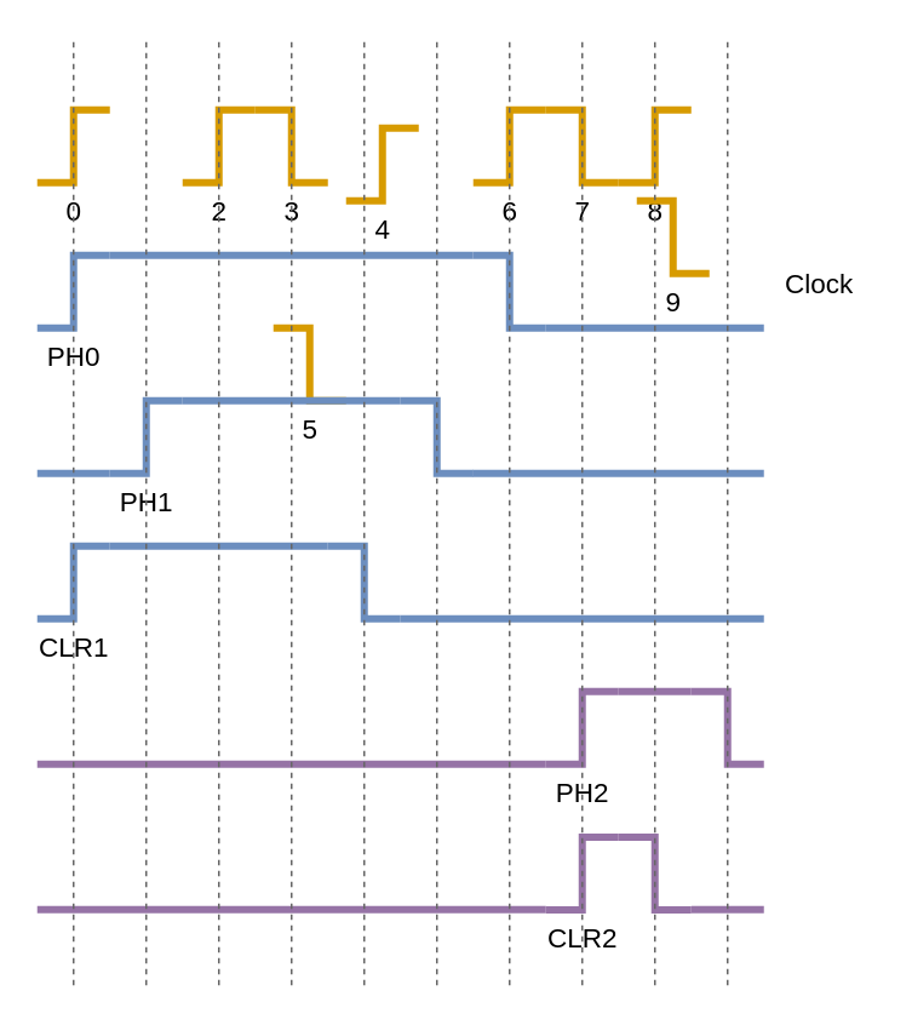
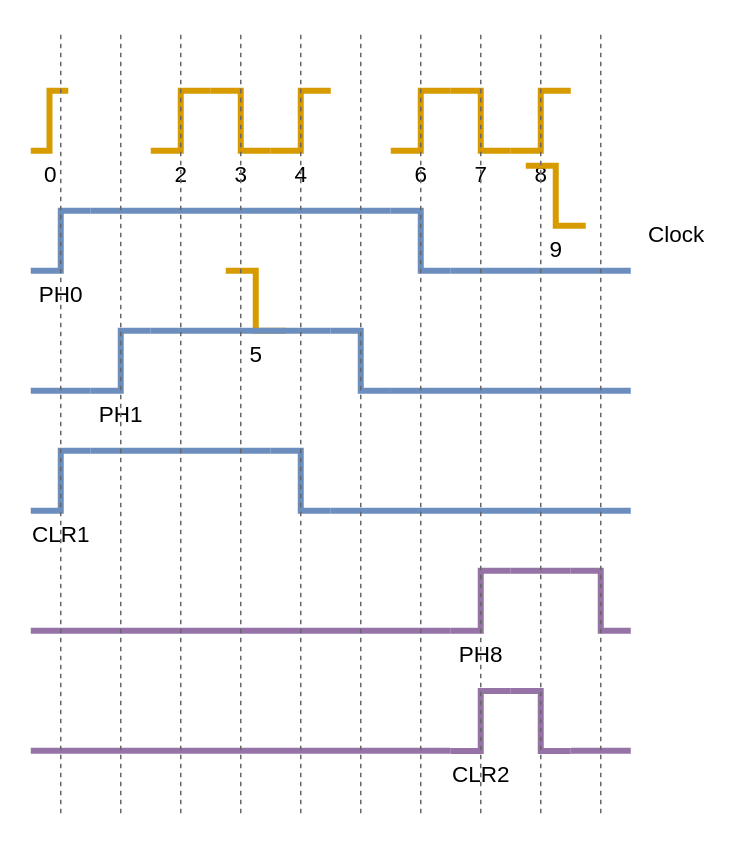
  <mxCell id="0" />
  <mxCell id="1" parent="0" />
- <mxCell id="2" value="0" style="pointerEvents=1;verticalLabelPosition=bottom;shadow=0;dashed=0;align=center;fillColor=#ffe6cc;html=1;verticalAlign=top;strokeWidth=4;shape=mxgraph.electrical.waveforms.step_1;fontStyle=0;fontSize=15;strokeColor=#d79b00;" parent="1" vertex="1"><mxGeometry x="20" y="60" width="40" height="40" as="geometry" /></mxCell>
+ <mxCell id="2" value="0" style="pointerEvents=1;verticalLabelPosition=bottom;shadow=0;dashed=0;align=center;fillColor=#ffe6cc;html=1;verticalAlign=top;strokeWidth=4;shape=mxgraph.electrical.waveforms.step_1;fontStyle=0;fontSize=15;strokeColor=#d79b00;" parent="1" vertex="1"><mxGeometry x="20" y="60" width="25" height="40" as="geometry" /></mxCell>
  <mxCell id="3" value="2" style="pointerEvents=1;verticalLabelPosition=bottom;shadow=0;dashed=0;align=center;fillColor=#ffe6cc;html=1;verticalAlign=top;strokeWidth=4;shape=mxgraph.electrical.waveforms.step_1;fontStyle=0;fontSize=15;strokeColor=#d79b00;" parent="1" vertex="1"><mxGeometry x="100" y="60" width="40" height="40" as="geometry" /></mxCell>
  <mxCell id="4" value="3" style="pointerEvents=1;verticalLabelPosition=bottom;shadow=0;dashed=0;align=center;fillColor=#ffe6cc;html=1;verticalAlign=top;strokeWidth=4;shape=mxgraph.electrical.waveforms.step_2;fontSize=15;fontStyle=0;strokeColor=#d79b00;" parent="1" vertex="1"><mxGeometry x="140" y="60" width="40" height="40" as="geometry" /></mxCell>
- <mxCell id="5" value="4" style="pointerEvents=1;verticalLabelPosition=bottom;shadow=0;dashed=0;align=center;fillColor=#ffe6cc;html=1;verticalAlign=top;strokeWidth=4;shape=mxgraph.electrical.waveforms.step_1;fontStyle=0;fontSize=15;strokeColor=#d79b00;" parent="1" vertex="1"><mxGeometry x="190" y="70" width="40" height="40" as="geometry" /></mxCell>
+ <mxCell id="5" value="4" style="pointerEvents=1;verticalLabelPosition=bottom;shadow=0;dashed=0;align=center;fillColor=#ffe6cc;html=1;verticalAlign=top;strokeWidth=4;shape=mxgraph.electrical.waveforms.step_1;fontStyle=0;fontSize=15;strokeColor=#d79b00;" parent="1" vertex="1"><mxGeometry x="180" y="60" width="40" height="40" as="geometry" /></mxCell>
  <mxCell id="6" value="5" style="pointerEvents=1;verticalLabelPosition=bottom;shadow=0;dashed=0;align=center;fillColor=#ffe6cc;html=1;verticalAlign=top;strokeWidth=4;shape=mxgraph.electrical.waveforms.step_2;fontSize=15;fontStyle=0;strokeColor=#d79b00;" parent="1" vertex="1"><mxGeometry x="150" y="180" width="40" height="40" as="geometry" /></mxCell>
  <mxCell id="7" value="6" style="pointerEvents=1;verticalLabelPosition=bottom;shadow=0;dashed=0;align=center;fillColor=#ffe6cc;html=1;verticalAlign=top;strokeWidth=4;shape=mxgraph.electrical.waveforms.step_1;fontStyle=0;fontSize=15;strokeColor=#d79b00;" parent="1" vertex="1"><mxGeometry x="260" y="60" width="40" height="40" as="geometry" /></mxCell>
  <mxCell id="8" value="7" style="pointerEvents=1;verticalLabelPosition=bottom;shadow=0;dashed=0;align=center;fillColor=#ffe6cc;html=1;verticalAlign=top;strokeWidth=4;shape=mxgraph.electrical.waveforms.step_2;fontSize=15;fontStyle=0;strokeColor=#d79b00;" parent="1" vertex="1"><mxGeometry x="300" y="60" width="40" height="40" as="geometry" /></mxCell>
  <mxCell id="9" value="PH0" style="pointerEvents=1;verticalLabelPosition=bottom;shadow=0;dashed=0;align=center;fillColor=#dae8fc;html=1;verticalAlign=top;strokeWidth=4;shape=mxgraph.electrical.waveforms.step_1;fontSize=15;strokeColor=#6c8ebf;fontStyle=0" parent="1" vertex="1"><mxGeometry x="20" y="140" width="40" height="40" as="geometry" /></mxCell>
  <mxCell id="10" value="" style="pointerEvents=1;verticalLabelPosition=bottom;shadow=0;dashed=0;align=center;fillColor=#dae8fc;html=1;verticalAlign=top;strokeWidth=4;shape=mxgraph.electrical.waveforms.step_2;fontSize=15;strokeColor=#6c8ebf;" parent="1" vertex="1"><mxGeometry x="260" y="140" width="40" height="40" as="geometry" /></mxCell>
  <mxCell id="11" value="" style="endArrow=none;html=1;fontSize=15;strokeWidth=4;fillColor=#dae8fc;strokeColor=#6c8ebf;align=center;verticalAlign=top;" parent="1" edge="1"><mxGeometry width="50" height="50" relative="1" as="geometry"><mxPoint x="300" y="180" as="sourcePoint" /><mxPoint x="420" y="180" as="targetPoint" /><Array as="points"><mxPoint x="300" y="180" /></Array></mxGeometry></mxCell>
  <mxCell id="12" value="PH1" style="pointerEvents=1;verticalLabelPosition=bottom;shadow=0;dashed=0;align=center;fillColor=#dae8fc;html=1;verticalAlign=top;strokeWidth=4;shape=mxgraph.electrical.waveforms.step_1;fontSize=15;strokeColor=#6c8ebf;fontStyle=0" parent="1" vertex="1"><mxGeometry x="60" y="220" width="40" height="40" as="geometry" /></mxCell>
  <mxCell id="13" value="" style="pointerEvents=1;verticalLabelPosition=bottom;shadow=0;dashed=0;align=center;fillColor=#dae8fc;html=1;verticalAlign=top;strokeWidth=4;shape=mxgraph.electrical.waveforms.step_2;fontSize=15;strokeColor=#6c8ebf;" parent="1" vertex="1"><mxGeometry x="220" y="220" width="40" height="40" as="geometry" /></mxCell>
  <mxCell id="14" value="" style="endArrow=none;html=1;fontSize=15;strokeWidth=4;fillColor=#dae8fc;strokeColor=#6c8ebf;rounded=0;align=center;verticalAlign=top;" parent="1" edge="1"><mxGeometry width="50" height="50" relative="1" as="geometry"><mxPoint x="100" y="220" as="sourcePoint" /><mxPoint x="220" y="220" as="targetPoint" /><Array as="points" /></mxGeometry></mxCell>
  <mxCell id="15" value="" style="endArrow=none;html=1;fontSize=15;strokeWidth=4;fillColor=#dae8fc;strokeColor=#6c8ebf;rounded=0;align=center;verticalAlign=top;exitX=0.992;exitY=1;exitDx=0;exitDy=0;exitPerimeter=0;" parent="1" source="13" edge="1"><mxGeometry width="50" height="50" relative="1" as="geometry"><mxPoint x="300" y="260" as="sourcePoint" /><mxPoint x="420" y="260" as="targetPoint" /><Array as="points" /></mxGeometry></mxCell>
  <mxCell id="16" value="CLR1" style="pointerEvents=1;verticalLabelPosition=bottom;shadow=0;dashed=0;align=center;fillColor=#dae8fc;html=1;verticalAlign=top;strokeWidth=4;shape=mxgraph.electrical.waveforms.step_1;fontSize=15;strokeColor=#6c8ebf;fontStyle=0" parent="1" vertex="1"><mxGeometry x="20" y="300" width="40" height="40" as="geometry" /></mxCell>
  <mxCell id="17" value="" style="pointerEvents=1;verticalLabelPosition=bottom;shadow=0;dashed=0;align=center;fillColor=#dae8fc;html=1;verticalAlign=top;strokeWidth=4;shape=mxgraph.electrical.waveforms.step_2;fontSize=15;strokeColor=#6c8ebf;" parent="1" vertex="1"><mxGeometry x="180" y="300" width="40" height="40" as="geometry" /></mxCell>
  <mxCell id="18" value="" style="endArrow=none;html=1;fontSize=15;strokeWidth=4;fillColor=#dae8fc;strokeColor=#6c8ebf;rounded=0;align=center;verticalAlign=top;" parent="1" edge="1"><mxGeometry width="50" height="50" relative="1" as="geometry"><mxPoint x="60" y="300" as="sourcePoint" /><mxPoint x="180" y="300" as="targetPoint" /><Array as="points" /></mxGeometry></mxCell>
  <mxCell id="19" value="" style="endArrow=none;html=1;fontSize=15;strokeWidth=4;fillColor=#dae8fc;strokeColor=#6c8ebf;rounded=0;align=center;verticalAlign=top;" parent="1" edge="1"><mxGeometry width="50" height="50" relative="1" as="geometry"><mxPoint x="220" y="340" as="sourcePoint" /><mxPoint x="420" y="340" as="targetPoint" /><Array as="points" /></mxGeometry></mxCell>
- <mxCell id="20" value="PH2" style="pointerEvents=1;verticalLabelPosition=bottom;shadow=0;dashed=0;align=center;fillColor=#e1d5e7;html=1;verticalAlign=top;strokeWidth=4;shape=mxgraph.electrical.waveforms.step_1;fontSize=15;strokeColor=#9673a6;fontStyle=0" parent="1" vertex="1"><mxGeometry x="300" y="380" width="40" height="40" as="geometry" /></mxCell>
+ <mxCell id="20" value="PH8" style="pointerEvents=1;verticalLabelPosition=bottom;shadow=0;dashed=0;align=center;fillColor=#e1d5e7;html=1;verticalAlign=top;strokeWidth=4;shape=mxgraph.electrical.waveforms.step_1;fontSize=15;strokeColor=#9673a6;fontStyle=0" parent="1" vertex="1"><mxGeometry x="300" y="380" width="40" height="40" as="geometry" /></mxCell>
  <mxCell id="21" value="" style="pointerEvents=1;verticalLabelPosition=bottom;shadow=0;dashed=0;align=center;fillColor=#e1d5e7;html=1;verticalAlign=top;strokeWidth=4;shape=mxgraph.electrical.waveforms.step_2;fontSize=15;strokeColor=#9673a6;" parent="1" vertex="1"><mxGeometry x="380" y="380" width="40" height="40" as="geometry" /></mxCell>
  <mxCell id="22" value="" style="endArrow=none;html=1;fontSize=15;strokeWidth=4;fillColor=#e1d5e7;strokeColor=#9673a6;rounded=0;align=center;verticalAlign=top;" parent="1" edge="1"><mxGeometry width="50" height="50" relative="1" as="geometry"><mxPoint x="340" y="380" as="sourcePoint" /><mxPoint x="380" y="380" as="targetPoint" /><Array as="points" /></mxGeometry></mxCell>
  <mxCell id="23" value="CLR2" style="pointerEvents=1;verticalLabelPosition=bottom;shadow=0;dashed=0;align=center;fillColor=#e1d5e7;html=1;verticalAlign=top;strokeWidth=4;shape=mxgraph.electrical.waveforms.step_1;fontSize=15;strokeColor=#9673a6;fontStyle=0" parent="1" vertex="1"><mxGeometry x="300" y="460.1" width="40" height="40" as="geometry" /></mxCell>
  <mxCell id="24" value="" style="pointerEvents=1;verticalLabelPosition=bottom;shadow=0;dashed=0;align=center;fillColor=#e1d5e7;html=1;verticalAlign=top;strokeWidth=4;shape=mxgraph.electrical.waveforms.step_2;fontSize=15;strokeColor=#9673a6;" parent="1" vertex="1"><mxGeometry x="340" y="460.1" width="40" height="40" as="geometry" /></mxCell>
  <mxCell id="25" value="" style="endArrow=none;html=1;fontSize=15;strokeWidth=4;fillColor=#e1d5e7;strokeColor=#9673a6;rounded=0;align=center;verticalAlign=top;" parent="1" edge="1"><mxGeometry width="50" height="50" relative="1" as="geometry"><mxPoint x="20" y="500" as="sourcePoint" /><mxPoint x="300" y="500" as="targetPoint" /><Array as="points" /></mxGeometry></mxCell>
  <mxCell id="26" value="" style="endArrow=none;html=1;fontSize=15;strokeWidth=4;fillColor=#e1d5e7;strokeColor=#9673a6;rounded=0;align=center;verticalAlign=top;" parent="1" edge="1"><mxGeometry width="50" height="50" relative="1" as="geometry"><mxPoint x="20" y="420" as="sourcePoint" /><mxPoint x="300" y="420" as="targetPoint" /><Array as="points" /></mxGeometry></mxCell>
  <mxCell id="27" value="" style="endArrow=none;html=1;fontSize=15;strokeWidth=4;fillColor=#e1d5e7;strokeColor=#9673a6;rounded=0;align=center;verticalAlign=top;" parent="1" edge="1"><mxGeometry width="50" height="50" relative="1" as="geometry"><mxPoint x="380" y="500" as="sourcePoint" /><mxPoint x="420" y="500" as="targetPoint" /><Array as="points" /></mxGeometry></mxCell>
  <mxCell id="28" value="Clock" style="text;html=1;strokeColor=none;fillColor=none;align=left;verticalAlign=middle;whiteSpace=wrap;rounded=0;shadow=0;fontSize=15;" parent="1" vertex="1"><mxGeometry x="430" y="145" width="50" height="20" as="geometry" /></mxCell>
  <mxCell id="29" value="8" style="pointerEvents=1;verticalLabelPosition=bottom;shadow=0;dashed=0;align=center;fillColor=#ffe6cc;html=1;verticalAlign=top;strokeWidth=4;shape=mxgraph.electrical.waveforms.step_1;fontStyle=0;fontSize=15;strokeColor=#d79b00;" parent="1" vertex="1"><mxGeometry x="340" y="60" width="40" height="40" as="geometry" /></mxCell>
  <mxCell id="30" value="9" style="pointerEvents=1;verticalLabelPosition=bottom;shadow=0;dashed=0;align=center;fillColor=#ffe6cc;html=1;verticalAlign=top;strokeWidth=4;shape=mxgraph.electrical.waveforms.step_2;fontSize=15;fontStyle=0;strokeColor=#d79b00;" parent="1" vertex="1"><mxGeometry x="350" y="110" width="40" height="40" as="geometry" /></mxCell>
  <mxCell id="31" value="" style="endArrow=none;html=1;fontSize=15;strokeWidth=4;fillColor=#dae8fc;strokeColor=#6c8ebf;rounded=0;align=center;verticalAlign=top;" parent="1" edge="1"><mxGeometry width="50" height="50" relative="1" as="geometry"><mxPoint x="60" y="140" as="sourcePoint" /><mxPoint x="260" y="140" as="targetPoint" /><Array as="points" /></mxGeometry></mxCell>
  <mxCell id="32" value="" style="endArrow=none;html=1;fontSize=15;strokeWidth=4;fillColor=#dae8fc;strokeColor=#6c8ebf;rounded=0;align=center;verticalAlign=top;" parent="1" edge="1"><mxGeometry width="50" height="50" relative="1" as="geometry"><mxPoint x="20" y="260" as="sourcePoint" /><mxPoint x="60" y="260" as="targetPoint" /><Array as="points" /></mxGeometry></mxCell>
  <mxCell id="33" value="Lineas" parent="0" />
  <mxCell id="34" value="" style="endArrow=none;dashed=1;html=1;strokeWidth=1;fontSize=18;fillColor=#f5f5f5;strokeColor=#666666;verticalAlign=top;align=center;" parent="33" edge="1"><mxGeometry width="50" height="50" relative="1" as="geometry"><mxPoint x="40" y="541.6" as="sourcePoint" /><mxPoint x="40" y="20" as="targetPoint" /></mxGeometry></mxCell>
  <mxCell id="35" value="" style="endArrow=none;dashed=1;html=1;strokeWidth=1;fontSize=18;fillColor=#f5f5f5;strokeColor=#666666;verticalAlign=top;align=center;" parent="33" edge="1"><mxGeometry width="50" height="50" relative="1" as="geometry"><mxPoint x="80" y="541.6" as="sourcePoint" /><mxPoint x="80" y="20" as="targetPoint" /></mxGeometry></mxCell>
  <mxCell id="36" value="" style="endArrow=none;dashed=1;html=1;strokeWidth=1;fontSize=18;fillColor=#f5f5f5;strokeColor=#666666;verticalAlign=top;align=center;" parent="33" edge="1"><mxGeometry width="50" height="50" relative="1" as="geometry"><mxPoint x="120" y="541.6" as="sourcePoint" /><mxPoint x="120" y="20" as="targetPoint" /></mxGeometry></mxCell>
  <mxCell id="37" value="" style="endArrow=none;dashed=1;html=1;strokeWidth=1;fontSize=18;fillColor=#f5f5f5;strokeColor=#666666;verticalAlign=top;align=center;" parent="33" edge="1"><mxGeometry width="50" height="50" relative="1" as="geometry"><mxPoint x="160" y="541.6" as="sourcePoint" /><mxPoint x="160" y="20" as="targetPoint" /></mxGeometry></mxCell>
  <mxCell id="38" value="" style="endArrow=none;dashed=1;html=1;strokeWidth=1;fontSize=18;fillColor=#f5f5f5;strokeColor=#666666;verticalAlign=top;align=center;" parent="33" edge="1"><mxGeometry width="50" height="50" relative="1" as="geometry"><mxPoint x="200" y="541.6" as="sourcePoint" /><mxPoint x="200" y="20" as="targetPoint" /></mxGeometry></mxCell>
  <mxCell id="39" value="" style="endArrow=none;dashed=1;html=1;strokeWidth=1;fontSize=18;fillColor=#f5f5f5;strokeColor=#666666;verticalAlign=top;align=center;" parent="33" edge="1"><mxGeometry width="50" height="50" relative="1" as="geometry"><mxPoint x="240" y="541.6" as="sourcePoint" /><mxPoint x="240" y="20" as="targetPoint" /></mxGeometry></mxCell>
  <mxCell id="40" value="" style="endArrow=none;dashed=1;html=1;strokeWidth=1;fontSize=18;fillColor=#f5f5f5;strokeColor=#666666;verticalAlign=top;align=center;" parent="33" edge="1"><mxGeometry width="50" height="50" relative="1" as="geometry"><mxPoint x="280" y="541.6" as="sourcePoint" /><mxPoint x="280" y="20" as="targetPoint" /></mxGeometry></mxCell>
  <mxCell id="41" value="" style="endArrow=none;dashed=1;html=1;strokeWidth=1;fontSize=18;fillColor=#f5f5f5;strokeColor=#666666;verticalAlign=top;align=center;" parent="33" edge="1"><mxGeometry width="50" height="50" relative="1" as="geometry"><mxPoint x="320" y="541.6" as="sourcePoint" /><mxPoint x="320" y="20" as="targetPoint" /></mxGeometry></mxCell>
  <mxCell id="42" value="" style="endArrow=none;dashed=1;html=1;strokeWidth=1;fontSize=18;fillColor=#f5f5f5;strokeColor=#666666;verticalAlign=top;align=center;" parent="33" edge="1"><mxGeometry width="50" height="50" relative="1" as="geometry"><mxPoint x="360" y="541.6" as="sourcePoint" /><mxPoint x="360" y="20" as="targetPoint" /></mxGeometry></mxCell>
  <mxCell id="43" value="" style="endArrow=none;dashed=1;html=1;strokeWidth=1;fontSize=18;fillColor=#f5f5f5;strokeColor=#666666;verticalAlign=top;align=center;" parent="33" edge="1"><mxGeometry width="50" height="50" relative="1" as="geometry"><mxPoint x="400" y="541.6" as="sourcePoint" /><mxPoint x="400" y="20" as="targetPoint" /></mxGeometry></mxCell>
